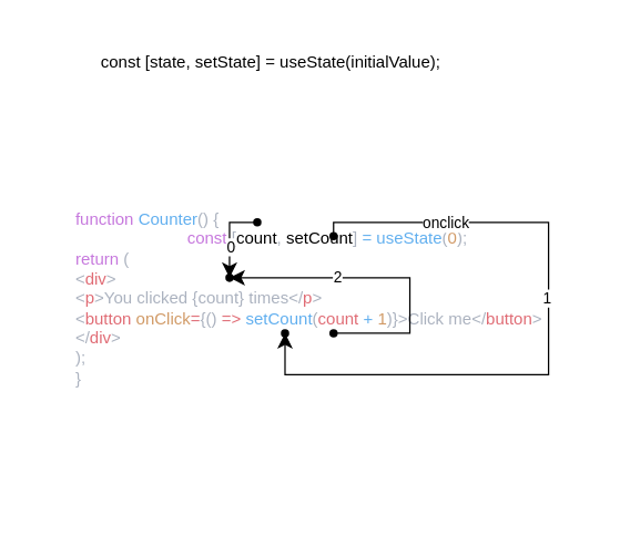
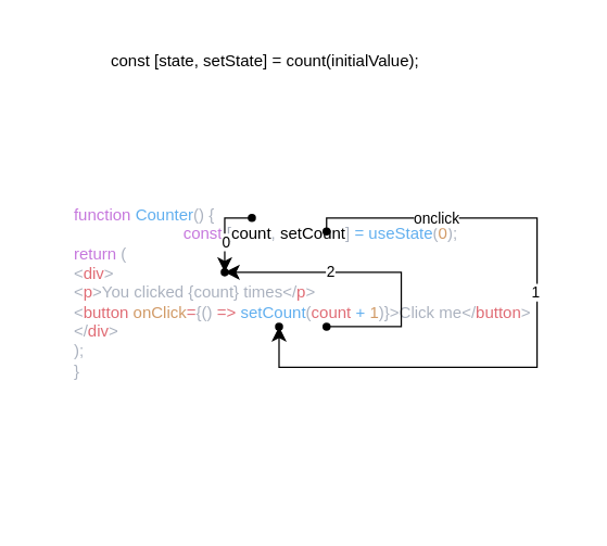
  <mxCell id="0" />
  <mxCell id="1" parent="0" />
- <mxCell id="2" value="const [state, setState] = useState(initialValue);" style="text;html=1;align=center;verticalAlign=middle;whiteSpace=wrap;rounded=0;" vertex="1" parent="1"><mxGeometry x="55" y="20" width="280" height="50" as="geometry" /></mxCell>
+ <mxCell id="2" value="const [state, setState] = count(initialValue);" style="text;html=1;align=center;verticalAlign=middle;whiteSpace=wrap;rounded=0;" vertex="1" parent="1"><mxGeometry x="55" y="20" width="280" height="50" as="geometry" /></mxCell>
  <mxCell id="3" value="&lt;div style=&quot;text-align: left;&quot;&gt;&lt;span style=&quot;background-color: initial; color: rgb(198, 120, 221);&quot; class=&quot;token&quot;&gt;function&lt;/span&gt;&lt;span style=&quot;background-color: initial;&quot;&gt; &lt;/span&gt;&lt;span style=&quot;background-color: initial; color: rgb(97, 175, 239);&quot; class=&quot;token maybe-class-name&quot;&gt;Counter&lt;/span&gt;&lt;span style=&quot;background-color: initial; color: rgb(171, 178, 191);&quot; class=&quot;token&quot;&gt;(&lt;/span&gt;&lt;span style=&quot;background-color: initial; color: rgb(171, 178, 191);&quot; class=&quot;token&quot;&gt;)&lt;/span&gt;&lt;span style=&quot;background-color: initial;&quot;&gt; &lt;/span&gt;&lt;span style=&quot;background-color: initial; color: rgb(171, 178, 191);&quot; class=&quot;token&quot;&gt;{&lt;/span&gt;&lt;/div&gt;  &lt;span style=&quot;color: rgb(198, 120, 221);&quot; class=&quot;token&quot;&gt;&lt;span style=&quot;white-space: pre;&quot;&gt;&#09;&lt;/span&gt;const&lt;/span&gt; &lt;span style=&quot;color: rgb(171, 178, 191);&quot; class=&quot;token&quot;&gt;[&lt;/span&gt;count&lt;span style=&quot;color: rgb(171, 178, 191);&quot; class=&quot;token&quot;&gt;,&lt;/span&gt; setCount&lt;span style=&quot;color: rgb(171, 178, 191);&quot; class=&quot;token&quot;&gt;]&lt;/span&gt; &lt;span style=&quot;color: rgb(97, 175, 239);&quot; class=&quot;token&quot;&gt;=&lt;/span&gt; &lt;span style=&quot;color: rgb(97, 175, 239);&quot; class=&quot;token&quot;&gt;useState&lt;/span&gt;&lt;span style=&quot;color: rgb(171, 178, 191);&quot; class=&quot;token&quot;&gt;(&lt;/span&gt;&lt;span style=&quot;color: rgb(209, 154, 102);&quot; class=&quot;token&quot;&gt;0&lt;/span&gt;&lt;span style=&quot;color: rgb(171, 178, 191);&quot; class=&quot;token&quot;&gt;)&lt;/span&gt;&lt;span style=&quot;color: rgb(171, 178, 191);&quot; class=&quot;token&quot;&gt;;&lt;/span&gt;&lt;div&gt;&lt;div style=&quot;text-align: left;&quot;&gt;&lt;span style=&quot;background-color: initial; color: rgb(198, 120, 221);&quot; class=&quot;token control-flow&quot;&gt;return&lt;/span&gt;&lt;span style=&quot;background-color: initial; color: rgb(171, 178, 191);&quot;&gt; &lt;/span&gt;&lt;span style=&quot;background-color: initial; color: rgb(171, 178, 191);&quot; class=&quot;token&quot;&gt;(&lt;/span&gt;&lt;/div&gt;&lt;div&gt;&lt;div style=&quot;text-align: left;&quot;&gt;&lt;span style=&quot;color: rgb(171, 178, 191); background-color: initial;&quot; class=&quot;token&quot;&gt;&amp;lt;&lt;/span&gt;&lt;span style=&quot;background-color: initial; color: rgb(224, 108, 117);&quot; class=&quot;token&quot;&gt;div&lt;/span&gt;&lt;span style=&quot;color: rgb(171, 178, 191); background-color: initial;&quot; class=&quot;token&quot;&gt;&amp;gt;&lt;/span&gt;&lt;/div&gt;&lt;div style=&quot;text-align: left;&quot;&gt;&lt;span style=&quot;color: rgb(171, 178, 191); background-color: initial; text-align: center;&quot; class=&quot;token&quot;&gt;&amp;lt;&lt;/span&gt;&lt;span style=&quot;background-color: initial; text-align: center; color: rgb(224, 108, 117);&quot; class=&quot;token&quot;&gt;p&lt;/span&gt;&lt;span style=&quot;color: rgb(171, 178, 191); background-color: initial; text-align: center;&quot; class=&quot;token&quot;&gt;&amp;gt;&lt;/span&gt;&lt;span style=&quot;color: rgb(171, 178, 191); background-color: initial; text-align: center;&quot; class=&quot;token plain-text&quot;&gt;You clicked &lt;/span&gt;&lt;span style=&quot;color: rgb(171, 178, 191); background-color: initial; text-align: center;&quot; class=&quot;token&quot;&gt;{&lt;/span&gt;&lt;span style=&quot;color: rgb(171, 178, 191); background-color: initial; text-align: center;&quot;&gt;count&lt;/span&gt;&lt;span style=&quot;color: rgb(171, 178, 191); background-color: initial; text-align: center;&quot; class=&quot;token&quot;&gt;}&lt;/span&gt;&lt;span style=&quot;color: rgb(171, 178, 191); background-color: initial; text-align: center;&quot; class=&quot;token plain-text&quot;&gt; times&lt;/span&gt;&lt;span style=&quot;color: rgb(171, 178, 191); background-color: initial; text-align: center;&quot; class=&quot;token&quot;&gt;&amp;lt;/&lt;/span&gt;&lt;span style=&quot;background-color: initial; text-align: center; color: rgb(224, 108, 117);&quot; class=&quot;token&quot;&gt;p&lt;/span&gt;&lt;span style=&quot;color: rgb(171, 178, 191); background-color: initial; text-align: center;&quot; class=&quot;token&quot;&gt;&amp;gt;&lt;/span&gt;&lt;/div&gt;&lt;span style=&quot;color: rgb(171, 178, 191);&quot; class=&quot;token&quot;&gt;&lt;span class=&quot;token plain-text&quot;&gt;      &lt;/span&gt;&lt;span class=&quot;token&quot;&gt;&amp;lt;&lt;/span&gt;&lt;span style=&quot;color: rgb(224, 108, 117);&quot; class=&quot;token&quot;&gt;button&lt;/span&gt;&lt;span style=&quot;color: rgb(224, 108, 117);&quot; class=&quot;token&quot;&gt; &lt;/span&gt;&lt;span style=&quot;color: rgb(209, 154, 102);&quot; class=&quot;token&quot;&gt;onClick&lt;/span&gt;&lt;span style=&quot;color: rgb(224, 108, 117);&quot; class=&quot;token script language-javascript script-punctuation&quot;&gt;=&lt;/span&gt;&lt;span class=&quot;token script language-javascript&quot;&gt;{&lt;/span&gt;&lt;span class=&quot;token script language-javascript&quot;&gt;(&lt;/span&gt;&lt;span class=&quot;token script language-javascript&quot;&gt;)&lt;/span&gt;&lt;span style=&quot;color: rgb(224, 108, 117);&quot; class=&quot;token script language-javascript&quot;&gt; &lt;/span&gt;&lt;span style=&quot;color: rgb(224, 108, 117);&quot; class=&quot;token script language-javascript arrow&quot;&gt;=&amp;gt;&lt;/span&gt;&lt;span style=&quot;color: rgb(224, 108, 117);&quot; class=&quot;token script language-javascript&quot;&gt; &lt;/span&gt;&lt;span style=&quot;color: rgb(97, 175, 239);&quot; class=&quot;token script language-javascript&quot;&gt;setCount&lt;/span&gt;&lt;span class=&quot;token script language-javascript&quot;&gt;(&lt;/span&gt;&lt;span style=&quot;color: rgb(224, 108, 117);&quot; class=&quot;token script language-javascript&quot;&gt;count &lt;/span&gt;&lt;span style=&quot;color: rgb(97, 175, 239);&quot; class=&quot;token script language-javascript&quot;&gt;+&lt;/span&gt;&lt;span style=&quot;color: rgb(224, 108, 117);&quot; class=&quot;token script language-javascript&quot;&gt; &lt;/span&gt;&lt;span style=&quot;color: rgb(209, 154, 102);&quot; class=&quot;token script language-javascript&quot;&gt;1&lt;/span&gt;&lt;span class=&quot;token script language-javascript&quot;&gt;)&lt;/span&gt;&lt;span class=&quot;token script language-javascript&quot;&gt;}&lt;/span&gt;&lt;span class=&quot;token&quot;&gt;&amp;gt;&lt;/span&gt;Click me&lt;span class=&quot;token plain-text&quot;&gt;&lt;span style=&quot;text-align: left; background-color: initial;&quot; class=&quot;token&quot;&gt;&amp;lt;/&lt;/span&gt;&lt;span style=&quot;text-align: left; background-color: initial; color: rgb(224, 108, 117);&quot; class=&quot;token&quot;&gt;button&lt;/span&gt;&lt;span style=&quot;text-align: left; background-color: initial;&quot; class=&quot;token&quot;&gt;&amp;gt;&lt;/span&gt;&lt;div style=&quot;text-align: left;&quot;&gt;&lt;span style=&quot;background-color: initial;&quot; class=&quot;token&quot;&gt;&amp;lt;/&lt;/span&gt;&lt;span style=&quot;background-color: initial; color: rgb(224, 108, 117);&quot; class=&quot;token&quot;&gt;div&lt;/span&gt;&lt;span style=&quot;background-color: initial;&quot; class=&quot;token&quot;&gt;&amp;gt;&lt;/span&gt;&lt;/div&gt;    &lt;/span&gt;&lt;div style=&quot;text-align: left;&quot;&gt;&lt;span style=&quot;background-color: initial;&quot; class=&quot;token&quot;&gt;)&lt;/span&gt;&lt;span style=&quot;background-color: initial;&quot; class=&quot;token&quot;&gt;;&lt;/span&gt;&lt;/div&gt;  &lt;span class=&quot;token&quot;&gt;&lt;div style=&quot;text-align: left;&quot;&gt;&lt;span style=&quot;background-color: initial;&quot;&gt;}&lt;/span&gt;&lt;/div&gt;&lt;/span&gt;&lt;/span&gt;&lt;/div&gt;&lt;/div&gt;" style="text;html=1;align=center;verticalAlign=middle;whiteSpace=wrap;rounded=0;" vertex="1" parent="1"><mxGeometry x="20" y="50" width="405" height="330" as="geometry" /></mxCell>
  <mxCell id="4" value="" style="shape=waypoint;sketch=0;fillStyle=solid;size=6;pointerEvents=1;points=[];fillColor=none;resizable=0;rotatable=0;perimeter=centerPerimeter;snapToPoint=1;" vertex="1" parent="1"><mxGeometry x="175" y="150" width="20" height="20" as="geometry" /></mxCell>
  <mxCell id="5" value="" style="edgeStyle=segmentEdgeStyle;endArrow=classic;html=1;curved=0;rounded=0;endSize=8;startSize=8;" edge="1" parent="1" source="4" target="7"><mxGeometry width="50" height="50" relative="1" as="geometry"><mxPoint x="25" y="250" as="sourcePoint" /><mxPoint x="75" y="200" as="targetPoint" /></mxGeometry></mxCell>
  <mxCell id="6" value="0" style="edgeLabel;html=1;align=center;verticalAlign=middle;resizable=0;points=[];" vertex="1" connectable="0" parent="5"><mxGeometry x="0.241" relative="1" as="geometry"><mxPoint as="offset" /></mxGeometry></mxCell>
  <mxCell id="7" value="" style="shape=waypoint;sketch=0;fillStyle=solid;size=6;pointerEvents=1;points=[];fillColor=none;resizable=0;rotatable=0;perimeter=centerPerimeter;snapToPoint=1;" vertex="1" parent="1"><mxGeometry x="155" y="190" width="20" height="20" as="geometry" /></mxCell>
  <mxCell id="8" value="" style="shape=waypoint;sketch=0;fillStyle=solid;size=6;pointerEvents=1;points=[];fillColor=none;resizable=0;rotatable=0;perimeter=centerPerimeter;snapToPoint=1;" vertex="1" parent="1"><mxGeometry x="195" y="230" width="20" height="20" as="geometry" /></mxCell>
  <mxCell id="9" value="" style="shape=waypoint;sketch=0;fillStyle=solid;size=6;pointerEvents=1;points=[];fillColor=none;resizable=0;rotatable=0;perimeter=centerPerimeter;snapToPoint=1;" vertex="1" parent="1"><mxGeometry x="230" y="160" width="20" height="20" as="geometry" /></mxCell>
  <mxCell id="10" value="" style="edgeStyle=segmentEdgeStyle;endArrow=classic;html=1;curved=0;rounded=0;endSize=8;startSize=8;" edge="1" parent="1" source="9" target="8"><mxGeometry width="50" height="50" relative="1" as="geometry"><mxPoint x="145" y="210" as="sourcePoint" /><mxPoint x="195" y="160" as="targetPoint" /><Array as="points"><mxPoint x="240" y="160" /><mxPoint x="395" y="160" /><mxPoint x="395" y="270" /><mxPoint x="205" y="270" /></Array></mxGeometry></mxCell>
  <mxCell id="11" value="onclick" style="edgeLabel;html=1;align=center;verticalAlign=middle;resizable=0;points=[];" vertex="1" connectable="0" parent="10"><mxGeometry x="-0.638" relative="1" as="geometry"><mxPoint as="offset" /></mxGeometry></mxCell>
  <mxCell id="12" value="1" style="edgeLabel;html=1;align=center;verticalAlign=middle;resizable=0;points=[];" vertex="1" connectable="0" parent="10"><mxGeometry x="-0.116" y="-2" relative="1" as="geometry"><mxPoint as="offset" /></mxGeometry></mxCell>
  <mxCell id="13" value="" style="shape=waypoint;sketch=0;fillStyle=solid;size=6;pointerEvents=1;points=[];fillColor=none;resizable=0;rotatable=0;perimeter=centerPerimeter;snapToPoint=1;" vertex="1" parent="1"><mxGeometry x="230" y="230" width="20" height="20" as="geometry" /></mxCell>
  <mxCell id="14" value="" style="edgeStyle=segmentEdgeStyle;endArrow=classic;html=1;curved=0;rounded=0;endSize=8;startSize=8;entryX=0.529;entryY=0.731;entryDx=0;entryDy=0;entryPerimeter=0;exitX=0.531;exitY=0.717;exitDx=0;exitDy=0;exitPerimeter=0;" edge="1" parent="1" source="13" target="7"><mxGeometry width="50" height="50" relative="1" as="geometry"><mxPoint x="105" y="300" as="sourcePoint" /><mxPoint x="155" y="250" as="targetPoint" /><Array as="points"><mxPoint x="295" y="240" /><mxPoint x="295" y="200" /></Array></mxGeometry></mxCell>
  <mxCell id="15" value="2" style="edgeLabel;html=1;align=center;verticalAlign=middle;resizable=0;points=[];" vertex="1" connectable="0" parent="14"><mxGeometry x="0.316" y="-1" relative="1" as="geometry"><mxPoint as="offset" /></mxGeometry></mxCell>
